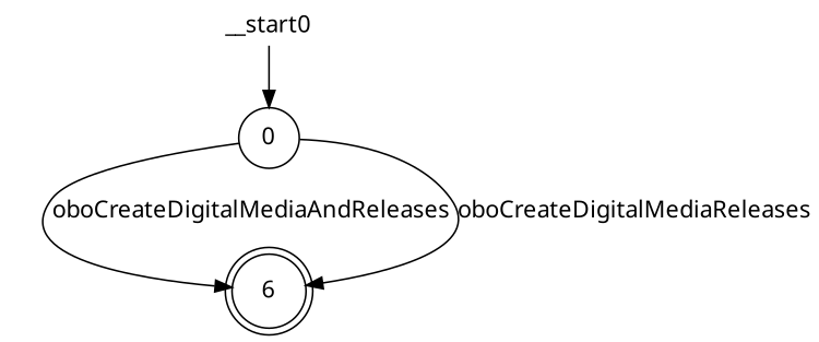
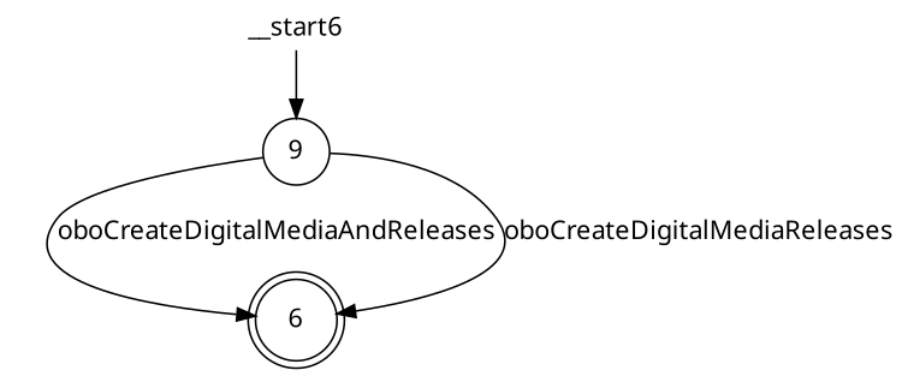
  digraph {
    fontname="Noto Sans"
    node [fontname="Noto Sans"]
    edge [fontname="Noto Sans"]
-   n1 [label=0 shape=circle]
+   n1 [label=9 shape=circle]
    n2 [label=6 shape=doublecircle]
-   __start0 [height=0 shape=none width=0]
+   __start0 [height=0 shape=none width=0 label=__start6]
    n1 -> n2 [label=oboCreateDigitalMediaAndReleases]
    n1 -> n2 [label=oboCreateDigitalMediaReleases]
    __start0 -> n1
  }
